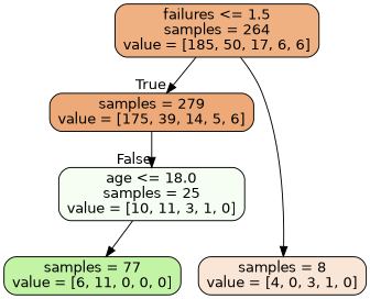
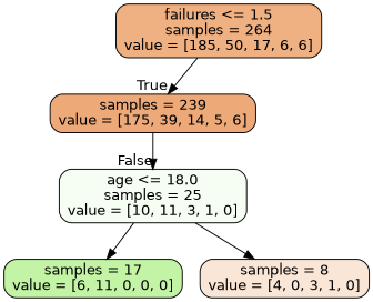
  digraph {
    node [color=black fontname=helvetica shape=box style="filled, rounded"]
    edge [fontname=helvetica]
    n1 [fillcolor="#efb082" label="failures <= 1.5\nsamples = 264\nvalue = [185, 50, 17, 6, 6]"]
-   n2 [fillcolor="#eda978" label="samples = 279\nvalue = [175, 39, 14, 5, 6]"]
+   n2 [fillcolor="#eda978" label="samples = 239\nvalue = [175, 39, 14, 5, 6]"]
    n3 [fillcolor="#f6fdf2" label="age <= 18.0\nsamples = 25\nvalue = [10, 11, 3, 1, 0]"]
-   n4 [fillcolor="#c3f3a5" label="samples = 77\nvalue = [6, 11, 0, 0, 0]"]
+   n4 [fillcolor="#c3f3a5" label="samples = 17\nvalue = [6, 11, 0, 0, 0]"]
    n5 [fillcolor="#fae6d7" label="samples = 8\nvalue = [4, 0, 3, 1, 0]"]
    n1 -> n2 [headlabel=True labelangle=45 labeldistance=2.5]
    n2 -> n3 [headlabel=False labelangle=-45 labeldistance=2.5]
    n3 -> n4
-   n1 -> n5
+   n3 -> n5
  }
